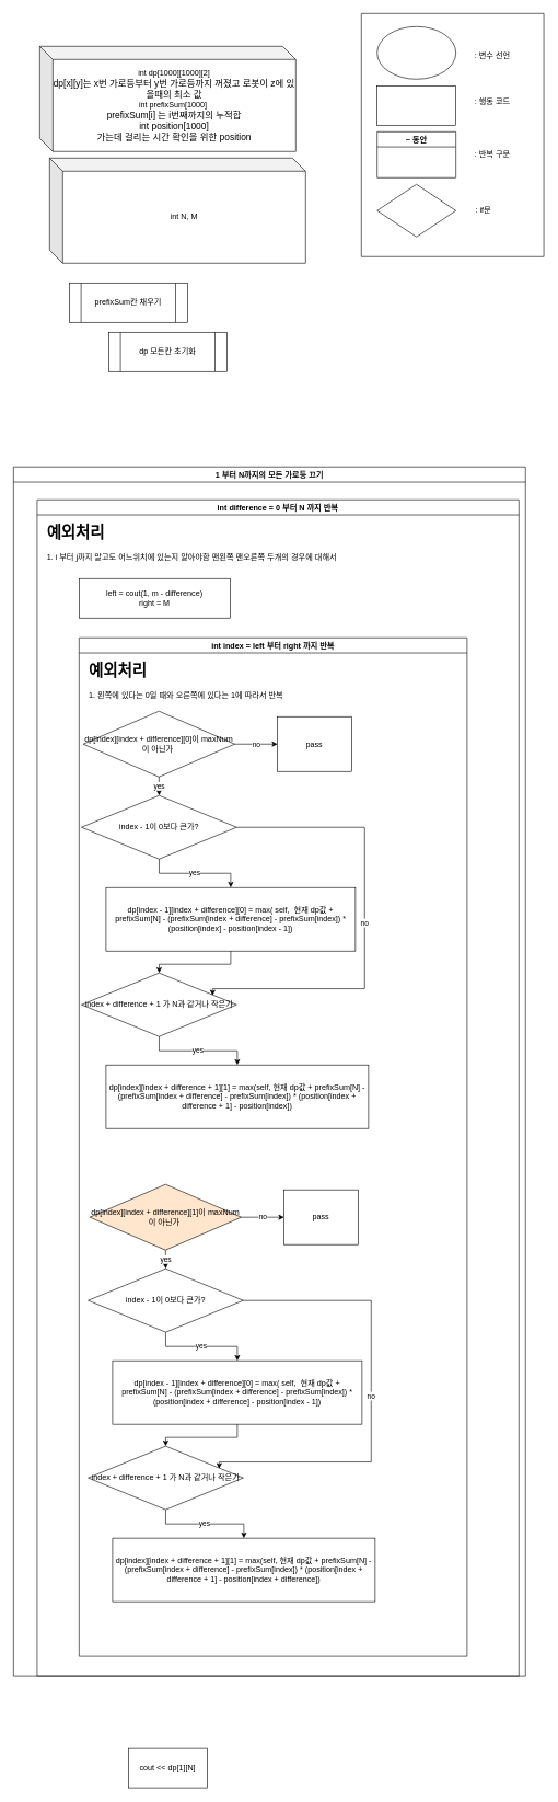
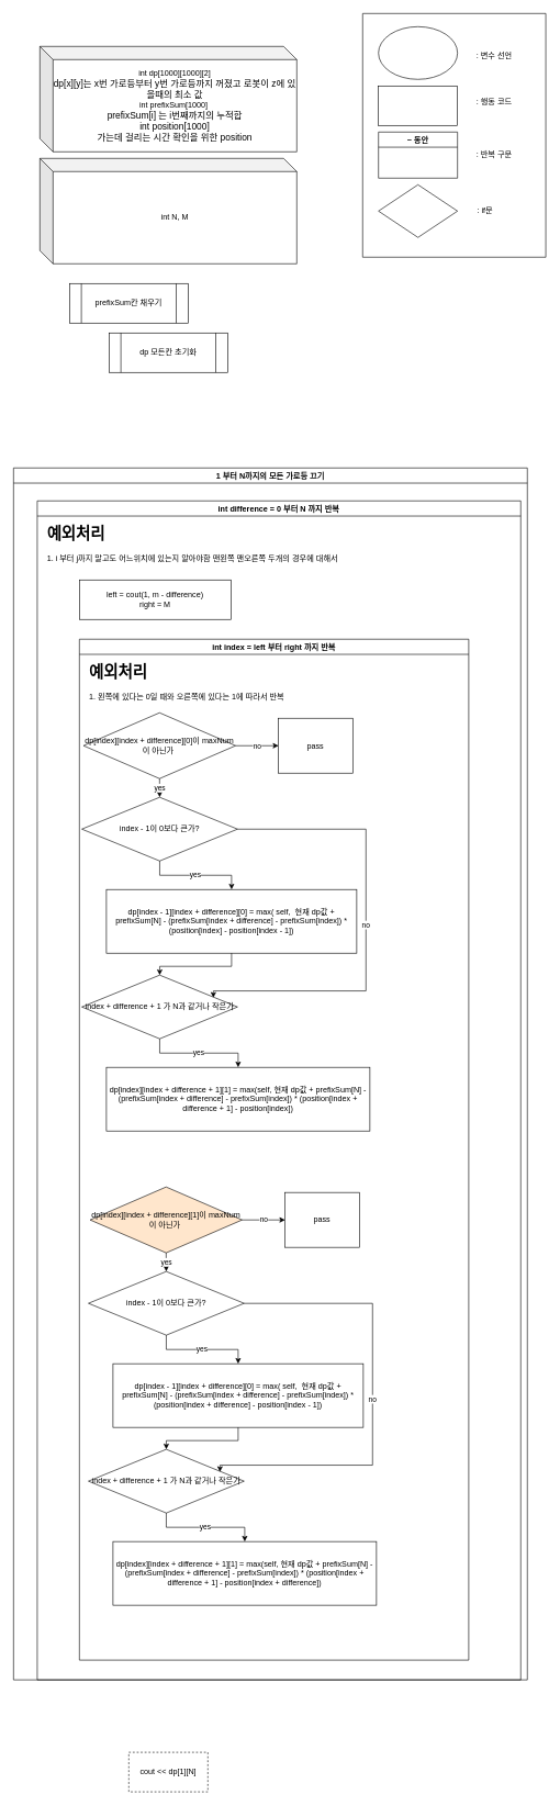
  <mxCell id="0" />
  <mxCell id="1" parent="0" />
  <mxCell id="2" value="" style="swimlane;startSize=0;" vertex="1" parent="1"><mxGeometry x="550" y="20" width="278" height="370" as="geometry" /></mxCell>
  <mxCell id="3" value="" style="ellipse;whiteSpace=wrap;html=1;" vertex="1" parent="2"><mxGeometry x="24" y="20" width="120" height="80" as="geometry" /></mxCell>
  <mxCell id="4" value=": 변수 선언" style="text;html=1;align=center;verticalAlign=middle;whiteSpace=wrap;rounded=0;" vertex="1" parent="2"><mxGeometry x="170" y="50" width="60" height="30" as="geometry" /></mxCell>
  <mxCell id="5" value="" style="rounded=0;whiteSpace=wrap;html=1;" vertex="1" parent="2"><mxGeometry x="24" y="110" width="120" height="60" as="geometry" /></mxCell>
  <mxCell id="6" value=": 행동 코드" style="text;html=1;align=center;verticalAlign=middle;whiteSpace=wrap;rounded=0;" vertex="1" parent="2"><mxGeometry x="170" y="120" width="60" height="30" as="geometry" /></mxCell>
  <mxCell id="7" value="~ 동안" style="swimlane;whiteSpace=wrap;html=1;" vertex="1" parent="2"><mxGeometry x="24" y="180" width="120" height="70" as="geometry" /></mxCell>
  <mxCell id="8" value=": 반복 구문" style="text;html=1;align=center;verticalAlign=middle;whiteSpace=wrap;rounded=0;" vertex="1" parent="2"><mxGeometry x="170" y="200" width="60" height="30" as="geometry" /></mxCell>
  <mxCell id="9" value="" style="rhombus;whiteSpace=wrap;html=1;" vertex="1" parent="2"><mxGeometry x="24" y="260" width="120" height="80" as="geometry" /></mxCell>
  <mxCell id="10" value=": if문" style="text;html=1;align=center;verticalAlign=middle;whiteSpace=wrap;rounded=0;" vertex="1" parent="2"><mxGeometry x="156" y="285" width="60" height="30" as="geometry" /></mxCell>
  <mxCell id="11" value="int dp[1000][1000][2]&lt;br&gt;&lt;font style=&quot;font-size: 14px;&quot;&gt;dp[x][y]는 x번 가로등부터 y번 가로등까지 꺼졌고 로봇이 z에 있을때의 최소 값&lt;/font&gt;&lt;br&gt;int prefixSum[1000]&amp;nbsp;&lt;br&gt;&lt;font style=&quot;font-size: 14px;&quot;&gt;prefixSum[i] 는 i번째까지의 누적합&lt;br&gt;int position[1000]&lt;br&gt;가는데 걸리는 시간 확인을 위한 position&lt;br&gt;&lt;/font&gt;" style="shape=cube;whiteSpace=wrap;html=1;boundedLbl=1;backgroundOutline=1;darkOpacity=0.05;darkOpacity2=0.1;size=20;" vertex="1" parent="1"><mxGeometry x="60" y="70" width="390" height="160" as="geometry" /></mxCell>
- <mxCell id="12" value="int N, M" style="shape=cube;whiteSpace=wrap;html=1;boundedLbl=1;backgroundOutline=1;darkOpacity=0.05;darkOpacity2=0.1;" vertex="1" parent="1"><mxGeometry x="75" y="240" width="390" height="160" as="geometry" /></mxCell>
+ <mxCell id="12" value="int N, M" style="shape=cube;whiteSpace=wrap;html=1;boundedLbl=1;backgroundOutline=1;darkOpacity=0.05;darkOpacity2=0.1;" vertex="1" parent="1"><mxGeometry x="60" y="240" width="390" height="160" as="geometry" /></mxCell>
  <mxCell id="13" value="prefixSum칸 채우기" style="shape=process;whiteSpace=wrap;html=1;backgroundOutline=1;" vertex="1" parent="1"><mxGeometry x="105" y="430" width="180" height="60" as="geometry" /></mxCell>
  <mxCell id="14" value="dp 모든칸 초기화" style="shape=process;whiteSpace=wrap;html=1;backgroundOutline=1;" vertex="1" parent="1"><mxGeometry x="165" y="505" width="180" height="60" as="geometry" /></mxCell>
  <mxCell id="15" value="1 부터 N까지의 모든 가로등 끄기" style="swimlane;whiteSpace=wrap;html=1;" vertex="1" parent="1"><mxGeometry y="710" width="780" height="1840" as="geometry" x="20" /></mxCell>
  <mxCell id="16" value="int difference = 0 부터 N 까지 반복" style="swimlane;whiteSpace=wrap;html=1;" vertex="1" parent="15"><mxGeometry x="36" y="50" width="734" height="1790" as="geometry" /></mxCell>
  <mxCell id="17" value="&lt;h1&gt;예외처리&lt;/h1&gt;&lt;p&gt;1. i 부터 j까지 말고도 어느위치에 있는지 알아야함 맨왼쪽 맨오른쪽 두개의 경우에 대해서&lt;/p&gt;" style="text;html=1;strokeColor=none;fillColor=none;spacing=5;spacingTop=-20;whiteSpace=wrap;overflow=hidden;rounded=0;" vertex="1" parent="16"><mxGeometry x="10" y="30" width="450" height="80" as="geometry" /></mxCell>
  <mxCell id="18" value="left = cout(1, m - difference)&lt;br&gt;right = M" style="whiteSpace=wrap;html=1;" vertex="1" parent="16"><mxGeometry x="64" y="120" width="230" height="60" as="geometry" /></mxCell>
  <mxCell id="19" value="int index = left 부터 right 까지 반복" style="swimlane;whiteSpace=wrap;html=1;" vertex="1" parent="16"><mxGeometry x="64" y="210" width="591" height="1550" as="geometry" /></mxCell>
  <mxCell id="20" value="&lt;h1&gt;예외처리&lt;/h1&gt;&lt;p&gt;1. 왼쪽에 있다는 0일 때와 오른쪽에 있다는 1에 따라서 반복&lt;/p&gt;" style="text;html=1;strokeColor=none;fillColor=none;spacing=5;spacingTop=-20;whiteSpace=wrap;overflow=hidden;rounded=0;" vertex="1" parent="19"><mxGeometry x="10" y="30" width="386" height="120" as="geometry" /></mxCell>
  <mxCell id="21" value="" style="group" vertex="1" connectable="0" parent="19"><mxGeometry x="55" y="120" width="466.85" height="710" as="geometry" /></mxCell>
  <mxCell id="22" value="dp[index][index + difference][0]이 maxNum이 아닌가&amp;nbsp;" style="rhombus;whiteSpace=wrap;html=1;" vertex="1" parent="21"><mxGeometry x="-48.74" y="-8.33" width="230.76" height="100" as="geometry" /></mxCell>
  <mxCell id="23" value="pass" style="whiteSpace=wrap;html=1;rounded=0;" vertex="1" parent="21"><mxGeometry x="247.227" width="112.773" height="83.333" as="geometry" /></mxCell>
  <mxCell id="24" value="no" style="edgeStyle=orthogonalEdgeStyle;rounded=0;orthogonalLoop=1;jettySize=auto;html=1;" edge="1" parent="21" source="22" target="23"><mxGeometry relative="1" as="geometry" /></mxCell>
  <mxCell id="25" value="" style="group" vertex="1" connectable="0" parent="21"><mxGeometry x="-14" y="120" width="436.85" height="290" as="geometry" /></mxCell>
  <mxCell id="26" value="index - 1이 0보다 큰가?" style="rhombus;whiteSpace=wrap;html=1;" vertex="1" parent="25"><mxGeometry x="-37.322" width="236.373" height="96.667" as="geometry" /></mxCell>
  <mxCell id="27" value="dp[index - 1][index + difference][0] = max( self,&amp;nbsp; 현재 dp값 + prefixSum[N] - (prefixSum[index + difference] - prefixSum[index]) * (position[index] - position[index - 1])" style="whiteSpace=wrap;html=1;rounded=0;" vertex="1" parent="25"><mxGeometry y="140" width="380" height="96.67" as="geometry" /></mxCell>
  <mxCell id="28" value="yes" style="edgeStyle=orthogonalEdgeStyle;rounded=0;orthogonalLoop=1;jettySize=auto;html=1;" edge="1" parent="25" source="26" target="27"><mxGeometry relative="1" as="geometry" /></mxCell>
  <mxCell id="29" value="yes" style="edgeStyle=orthogonalEdgeStyle;rounded=0;orthogonalLoop=1;jettySize=auto;html=1;" edge="1" parent="21" source="22" target="26"><mxGeometry relative="1" as="geometry"><mxPoint x="66.6" y="166.67" as="targetPoint" /></mxGeometry></mxCell>
  <mxCell id="30" value="" style="group" vertex="1" connectable="0" parent="21"><mxGeometry x="-14" y="390" width="436.85" height="290" as="geometry" /></mxCell>
  <mxCell id="31" value="index + difference + 1 가 N과 같거나 작은가" style="rhombus;whiteSpace=wrap;html=1;" vertex="1" parent="30"><mxGeometry x="-37.322" width="236.373" height="96.667" as="geometry" /></mxCell>
  <mxCell id="32" value="dp[index][index + difference + 1][1] = max(self, 현재 dp값 + prefixSum[N] - (prefixSum[index + difference] - prefixSum[index]) * (position[index + difference + 1] - position[index])" style="whiteSpace=wrap;html=1;rounded=0;" vertex="1" parent="30"><mxGeometry y="140" width="400" height="96.67" as="geometry" /></mxCell>
  <mxCell id="33" value="yes" style="edgeStyle=orthogonalEdgeStyle;rounded=0;orthogonalLoop=1;jettySize=auto;html=1;" edge="1" parent="30" source="31" target="32"><mxGeometry relative="1" as="geometry" /></mxCell>
  <mxCell id="34" value="no" style="edgeStyle=orthogonalEdgeStyle;rounded=0;orthogonalLoop=1;jettySize=auto;html=1;entryX=0.845;entryY=0.355;entryDx=0;entryDy=0;entryPerimeter=0;" edge="1" parent="21" source="26" target="31"><mxGeometry relative="1" as="geometry"><mxPoint x="286.003" y="168.333" as="targetPoint" /><Array as="points"><mxPoint x="380" y="168" /><mxPoint x="380" y="414" /><mxPoint x="148" y="414" /></Array></mxGeometry></mxCell>
  <mxCell id="35" value="" style="edgeStyle=orthogonalEdgeStyle;rounded=0;orthogonalLoop=1;jettySize=auto;html=1;" edge="1" parent="21" source="27" target="31"><mxGeometry relative="1" as="geometry" /></mxCell>
  <mxCell id="36" value="" style="group" vertex="1" connectable="0" parent="19"><mxGeometry x="65" y="840" width="466.85" height="710" as="geometry" /></mxCell>
  <mxCell id="37" value="dp[index][index + difference][1]이 maxNum이 아닌가&amp;nbsp;" style="rhombus;whiteSpace=wrap;html=1;fillColor=#ffe6cc;" vertex="1" parent="36"><mxGeometry x="-48.74" y="-8.33" width="230.76" height="100" as="geometry" /></mxCell>
  <mxCell id="38" value="pass" style="whiteSpace=wrap;html=1;rounded=0;" vertex="1" parent="36"><mxGeometry x="247.227" width="112.773" height="83.333" as="geometry" /></mxCell>
  <mxCell id="39" value="no" style="edgeStyle=orthogonalEdgeStyle;rounded=0;orthogonalLoop=1;jettySize=auto;html=1;" edge="1" parent="36" source="37" target="38"><mxGeometry relative="1" as="geometry" /></mxCell>
  <mxCell id="40" value="" style="group" vertex="1" connectable="0" parent="36"><mxGeometry x="-14" y="120" width="436.85" height="290" as="geometry" /></mxCell>
  <mxCell id="41" value="index - 1이 0보다 큰가?" style="rhombus;whiteSpace=wrap;html=1;" vertex="1" parent="40"><mxGeometry x="-37.322" width="236.373" height="96.667" as="geometry" /></mxCell>
  <mxCell id="42" value="dp[index - 1][index + difference][0] = max( self,&amp;nbsp; 현재 dp값 + prefixSum[N] - (prefixSum[index + difference] - prefixSum[index]) * (position[index + difference] - position[index - 1])" style="whiteSpace=wrap;html=1;rounded=0;" vertex="1" parent="40"><mxGeometry y="140" width="380" height="96.67" as="geometry" /></mxCell>
  <mxCell id="43" value="yes" style="edgeStyle=orthogonalEdgeStyle;rounded=0;orthogonalLoop=1;jettySize=auto;html=1;" edge="1" parent="40" source="41" target="42"><mxGeometry relative="1" as="geometry" /></mxCell>
  <mxCell id="44" value="yes" style="edgeStyle=orthogonalEdgeStyle;rounded=0;orthogonalLoop=1;jettySize=auto;html=1;" edge="1" parent="36" source="37" target="41"><mxGeometry relative="1" as="geometry"><mxPoint x="66.6" y="166.67" as="targetPoint" /></mxGeometry></mxCell>
  <mxCell id="45" value="" style="group" vertex="1" connectable="0" parent="36"><mxGeometry x="-14" y="390" width="436.85" height="290" as="geometry" /></mxCell>
  <mxCell id="46" value="index + difference + 1 가 N과 같거나 작은가" style="rhombus;whiteSpace=wrap;html=1;" vertex="1" parent="45"><mxGeometry x="-37.322" width="236.373" height="96.667" as="geometry" /></mxCell>
  <mxCell id="47" value="dp[index][index + difference + 1][1] = max(self, 현재 dp값 + prefixSum[N] - (prefixSum[index + difference] - prefixSum[index]) * (position[index + difference + 1] - position[index + difference])" style="whiteSpace=wrap;html=1;rounded=0;" vertex="1" parent="45"><mxGeometry y="140" width="400" height="96.67" as="geometry" /></mxCell>
  <mxCell id="48" value="yes" style="edgeStyle=orthogonalEdgeStyle;rounded=0;orthogonalLoop=1;jettySize=auto;html=1;" edge="1" parent="45" source="46" target="47"><mxGeometry relative="1" as="geometry" /></mxCell>
  <mxCell id="49" value="no" style="edgeStyle=orthogonalEdgeStyle;rounded=0;orthogonalLoop=1;jettySize=auto;html=1;entryX=0.845;entryY=0.355;entryDx=0;entryDy=0;entryPerimeter=0;" edge="1" parent="36" source="41" target="46"><mxGeometry relative="1" as="geometry"><mxPoint x="286.003" y="168.333" as="targetPoint" /><Array as="points"><mxPoint x="380" y="168" /><mxPoint x="380" y="414" /><mxPoint x="148" y="414" /></Array></mxGeometry></mxCell>
  <mxCell id="50" value="" style="edgeStyle=orthogonalEdgeStyle;rounded=0;orthogonalLoop=1;jettySize=auto;html=1;" edge="1" parent="36" source="42" target="46"><mxGeometry relative="1" as="geometry" /></mxCell>
- <mxCell id="51" value="cout &amp;lt;&amp;lt; dp[1][N]" style="rounded=0;whiteSpace=wrap;html=1;" vertex="1" parent="1"><mxGeometry x="195" y="2660" width="120" height="60" as="geometry" /></mxCell>
+ <mxCell id="51" value="cout &amp;lt;&amp;lt; dp[1][N]" style="rounded=0;whiteSpace=wrap;html=1;dashed=1;" vertex="1" parent="1"><mxGeometry x="195" y="2660" width="120" height="60" as="geometry" /></mxCell>
